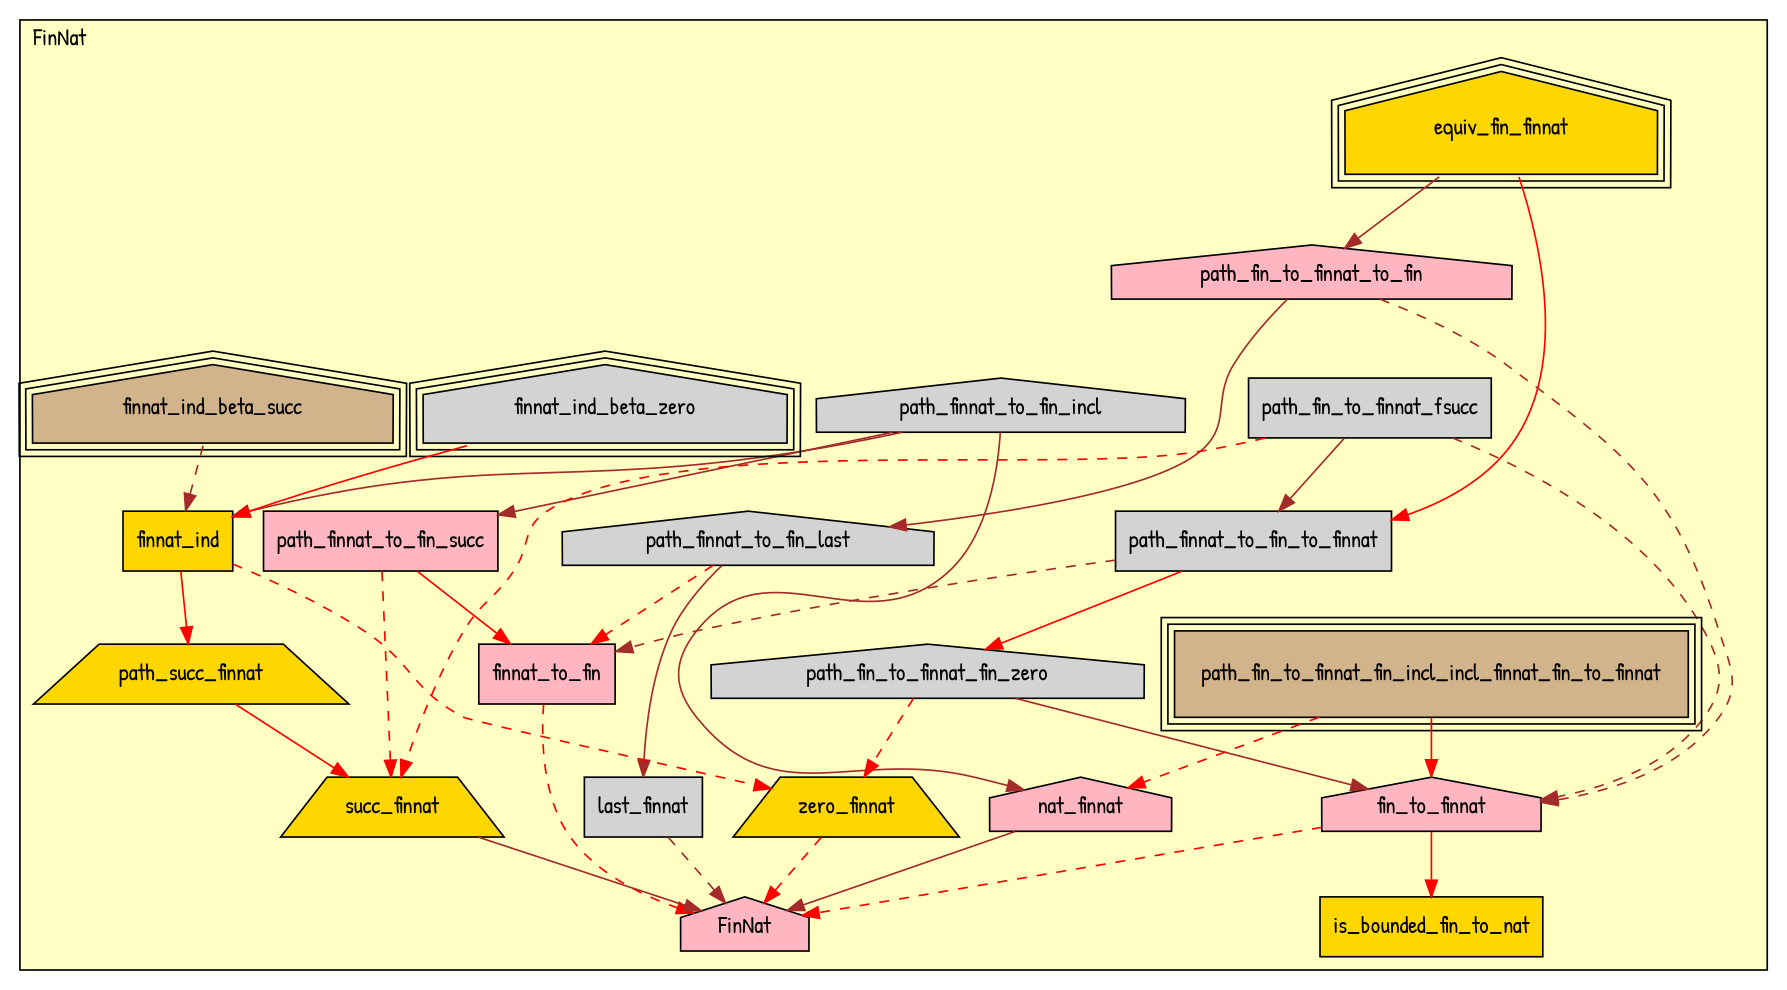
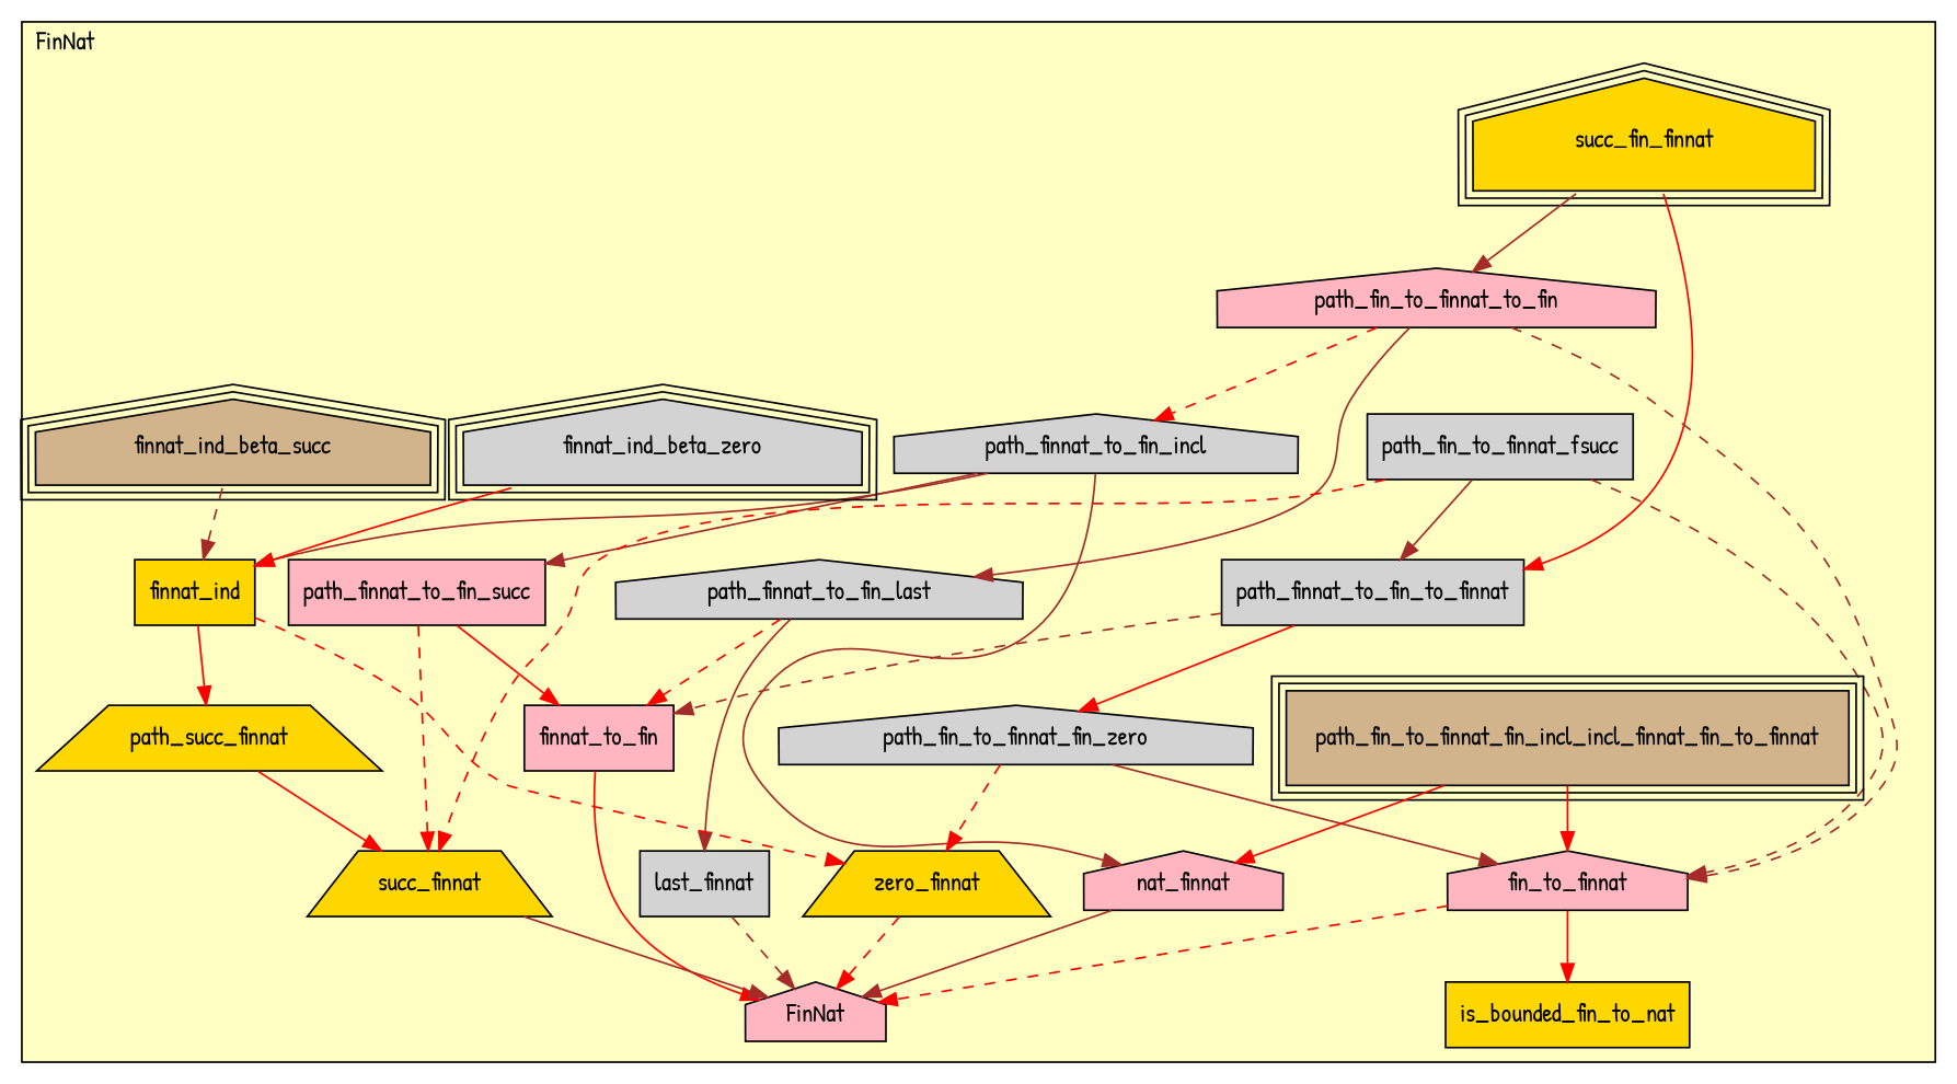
  digraph {
    fontname="Patrick Hand"
    node [fillcolor=lightgrey fontname="Patrick Hand" shape=house style=filled]
    edge [color=red fontname="Patrick Hand" style=solid]
-   n1 [fillcolor=gold label=equiv_fin_finnat peripheries=3]
+   n1 [fillcolor=gold label=succ_fin_finnat peripheries=3]
    n2 [fillcolor=lightpink label=path_fin_to_finnat_to_fin]
    n3 [label=path_finnat_to_fin_to_finnat shape=box]
    n4 [label=path_finnat_to_fin_last]
    n5 [label=path_finnat_to_fin_incl]
    n6 [fillcolor=lightpink label=path_finnat_to_fin_succ shape=box]
    n7 [label=path_fin_to_finnat_fin_zero]
    n8 [label=path_fin_to_finnat_fsucc shape=box]
    n9 [fillcolor=lightpink label=finnat_to_fin shape=box]
    n10 [fillcolor=tan label=path_fin_to_finnat_fin_incl_incl_finnat_fin_to_finnat peripheries=3 shape=box]
    n11 [fillcolor=lightpink label=fin_to_finnat]
    n12 [fillcolor=gold label=is_bounded_fin_to_nat shape=box]
    n13 [fillcolor=tan label=finnat_ind_beta_succ peripheries=3]
    n14 [label=finnat_ind_beta_zero peripheries=3]
    n15 [fillcolor=gold label=finnat_ind shape=box]
    n16 [fillcolor=lightpink label=nat_finnat]
    n17 [label=last_finnat shape=box]
    n18 [fillcolor=gold label=path_succ_finnat shape=trapezium]
    n19 [fillcolor=gold label=succ_finnat shape=trapezium]
    n20 [fillcolor=gold label=zero_finnat shape=trapezium]
    n21 [fillcolor=lightpink label=FinNat]
    subgraph cluster_1 {
      fillcolor="#FFFFC3"
      label=FinNat
      labeljust=l
      style=filled
      n1
      n2
      n3
      n4
      n5
      n6
      n7
      n8
      n9
      n10
      n11
      n12
      n13
      n14
      n15
      n16
      n17
      n18
      n19
      n20
      n21
    }
    n1 -> n2 [color=brown]
    n1 -> n3
    n2 -> n4 [color=brown]
+   n2 -> n5 [style=dashed]
    n2 -> n11 [color=brown style=dashed]
    n3 -> n7
    n3 -> n9 [color=brown style=dashed]
    n4 -> n9 [style=dashed]
    n4 -> n17 [color=brown]
    n5 -> n6 [color=brown]
    n5 -> n15 [color=brown]
    n5 -> n16 [color=brown]
    n6 -> n9
    n6 -> n19 [style=dashed]
    n7 -> n11 [color=brown]
    n7 -> n20 [style=dashed]
    n8 -> n3 [color=brown]
    n8 -> n11 [color=brown style=dashed]
    n8 -> n19 [style=dashed]
-   n9 -> n21 [style=dashed]
+   n9 -> n21
    n10 -> n11
-   n10 -> n16 [style=dashed]
+   n10 -> n16
    n11 -> n12
    n11 -> n21 [style=dashed]
    n13 -> n15 [color=brown style=dashed]
    n14 -> n15
    n15 -> n18
    n15 -> n20 [style=dashed]
    n16 -> n21 [color=brown]
    n17 -> n21 [color=brown style=dashed]
    n18 -> n19
    n19 -> n21 [color=brown]
    n20 -> n21 [style=dashed]
  }
